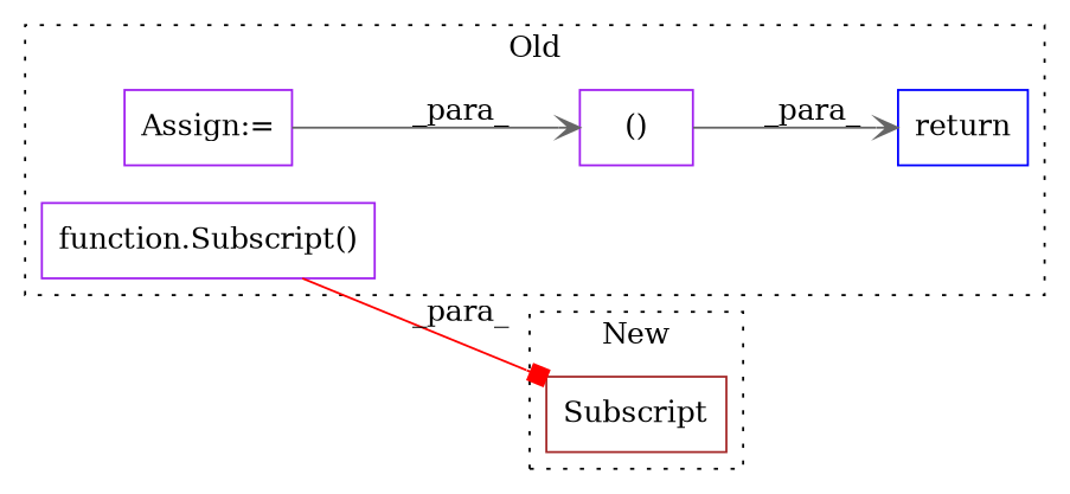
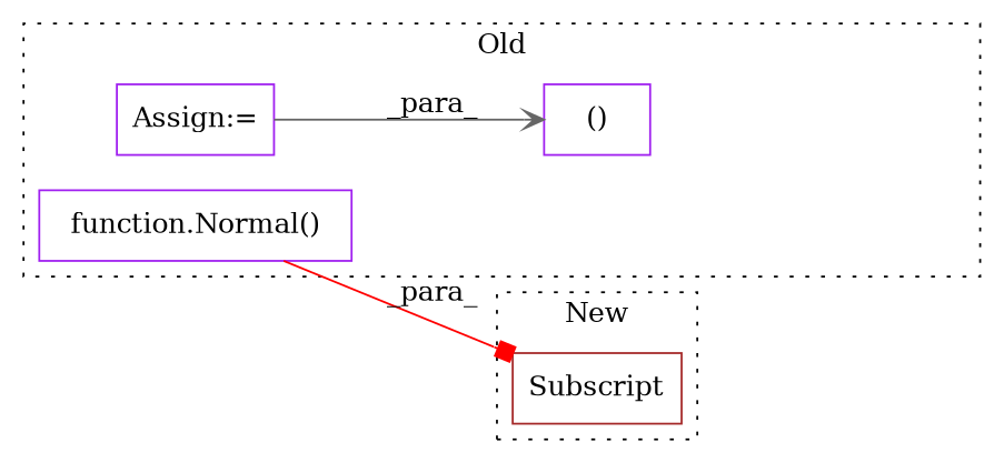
  digraph {
    fontname="DejaVu Serif"
    rankdir=LR
    node [color=purple fontname="DejaVu Serif" shape=box]
    edge [arrowhead=vee color=gray40 fontname="DejaVu Serif"]
-   n1 [a=75 l="7,1" label="function.Subscript()" s="5117,5140"]
+   n1 [a=75 l="7,1" label="function.Normal()" s="5117,5140"]
    n2 [a=68 l=3 label="Assign:=" s=5216]
    n3 [a=54 l=54 label="()" s=5333]
-   n4 [a=93 color=blue l=7 label=return s=5320]
    n5 [a=63 color=brown l="41,0" label=Subscript s="3115,0"]
    subgraph cluster_1 {
      label=Old
      style=dotted
      n1
      n2
      n3
-     n4
    }
    subgraph cluster_2 {
      label=New
      style=dotted
      n5
    }
    n1 -> n5 [arrowhead=box color=red label=_para_]
    n2 -> n3 [label=_para_]
-   n3 -> n4 [label=_para_]
  }
